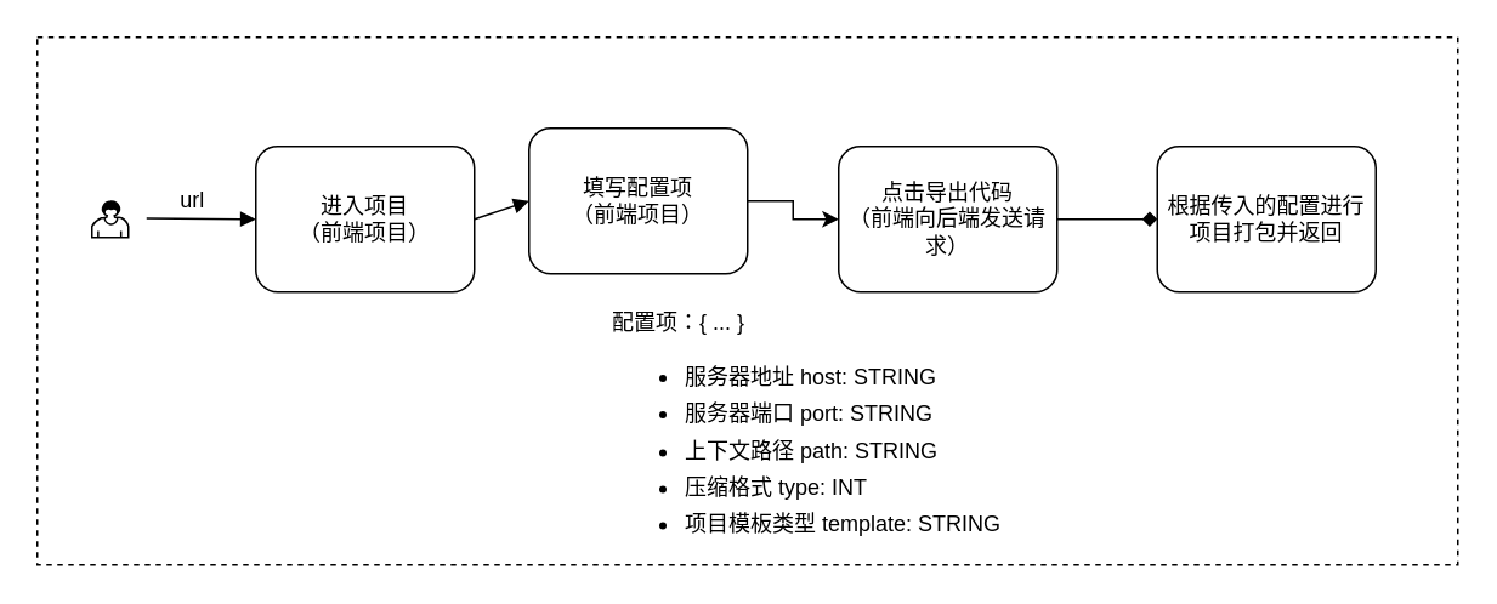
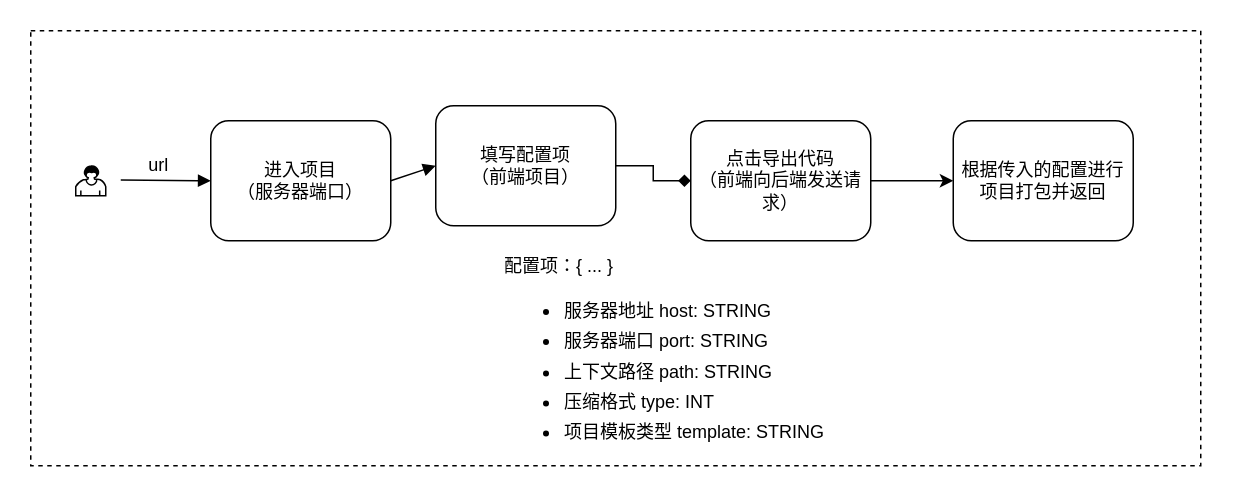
  <mxCell id="0" />
  <mxCell id="1" parent="0" />
  <mxCell id="2" value="" style="verticalLabelPosition=bottom;verticalAlign=top;html=1;shape=mxgraph.basic.rect;fillColor2=none;strokeWidth=1;size=20;indent=5;fillColor=none;dashed=1;" vertex="1" parent="1"><mxGeometry x="20" y="20" width="780" height="290" as="geometry" /></mxCell>
  <mxCell id="3" value="" style="shape=mxgraph.bpmn.user_task;html=1;outlineConnect=0;" vertex="1" parent="1"><mxGeometry x="50" y="110" width="20" height="20" as="geometry" /></mxCell>
  <mxCell id="4" value="" style="endArrow=block;endFill=1;endSize=6;html=1;" edge="1" parent="1"><mxGeometry width="100" relative="1" as="geometry"><mxPoint x="80" y="119.58" as="sourcePoint" /><mxPoint x="140" y="120" as="targetPoint" /></mxGeometry></mxCell>
- <mxCell id="5" value="进入项目&lt;br&gt;（前端项目）" style="shape=ext;rounded=1;html=1;whiteSpace=wrap;" vertex="1" parent="1"><mxGeometry x="140" y="80" width="120" height="80" as="geometry" /></mxCell>
- <mxCell id="6" style="edgeStyle=orthogonalEdgeStyle;rounded=0;orthogonalLoop=1;jettySize=auto;html=1;exitX=1;exitY=0.5;exitDx=0;exitDy=0;entryX=0;entryY=0.5;entryDx=0;entryDy=0;" edge="1" parent="1" source="7" target="12"><mxGeometry relative="1" as="geometry" /></mxCell>
+ <mxCell id="5" value="进入项目&lt;br&gt;（服务器端口）" style="shape=ext;rounded=1;html=1;whiteSpace=wrap;" vertex="1" parent="1"><mxGeometry x="140" y="80" width="120" height="80" as="geometry" /></mxCell>
+ <mxCell id="6" style="edgeStyle=orthogonalEdgeStyle;rounded=0;orthogonalLoop=1;jettySize=auto;html=1;exitX=1;exitY=0.5;exitDx=0;exitDy=0;entryX=0;entryY=0.5;entryDx=0;entryDy=0;endArrow=diamond;" edge="1" parent="1" source="7" target="12"><mxGeometry relative="1" as="geometry" /></mxCell>
  <mxCell id="7" value="填写配置项&lt;br&gt;（前端项目）" style="shape=ext;rounded=1;html=1;whiteSpace=wrap;" vertex="1" parent="1"><mxGeometry x="290" y="70" width="120" height="80" as="geometry" /></mxCell>
  <mxCell id="8" value="url" style="text;html=1;align=center;verticalAlign=middle;resizable=0;points=[];autosize=1;" vertex="1" parent="1"><mxGeometry x="90" y="100" width="30" height="20" as="geometry" /></mxCell>
  <mxCell id="9" value="" style="endArrow=block;endFill=1;endSize=6;html=1;entryX=0;entryY=0.5;entryDx=0;entryDy=0;" edge="1" parent="1" target="7"><mxGeometry width="100" relative="1" as="geometry"><mxPoint x="260" y="120" as="sourcePoint" /><mxPoint x="360" y="120" as="targetPoint" /></mxGeometry></mxCell>
  <mxCell id="10" value="配置项：{ ... }&lt;br&gt;&lt;ul style=&quot;line-height: 170%&quot;&gt;&lt;li&gt;服务器地址 host: STRING&lt;/li&gt;&lt;li&gt;服务器端口 port: STRING&lt;/li&gt;&lt;li&gt;上下文路径 path: STRING&lt;/li&gt;&lt;li&gt;压缩格式 type: INT&lt;/li&gt;&lt;li&gt;项目模板类型 template: STRING&lt;/li&gt;&lt;/ul&gt;" style="text;html=1;align=left;verticalAlign=middle;resizable=0;points=[];autosize=1;" vertex="1" parent="1"><mxGeometry x="334" y="170" width="230" height="140" as="geometry" /></mxCell>
- <mxCell id="11" style="edgeStyle=orthogonalEdgeStyle;rounded=0;orthogonalLoop=1;jettySize=auto;html=1;exitX=1;exitY=0.5;exitDx=0;exitDy=0;entryX=0;entryY=0.5;entryDx=0;entryDy=0;endArrow=diamond;" edge="1" parent="1" source="12" target="13"><mxGeometry relative="1" as="geometry" /></mxCell>
+ <mxCell id="11" style="edgeStyle=orthogonalEdgeStyle;rounded=0;orthogonalLoop=1;jettySize=auto;html=1;exitX=1;exitY=0.5;exitDx=0;exitDy=0;entryX=0;entryY=0.5;entryDx=0;entryDy=0;" edge="1" parent="1" source="12" target="13"><mxGeometry relative="1" as="geometry" /></mxCell>
  <mxCell id="12" value="点击导出代码&lt;br&gt;（前端向后端发送请求）" style="shape=ext;rounded=1;html=1;whiteSpace=wrap;" vertex="1" parent="1"><mxGeometry x="460" y="80" width="120" height="80" as="geometry" /></mxCell>
  <mxCell id="13" value="根据传入的配置进行项目打包并返回" style="shape=ext;rounded=1;html=1;whiteSpace=wrap;" vertex="1" parent="1"><mxGeometry x="635" y="80" width="120" height="80" as="geometry" /></mxCell>
